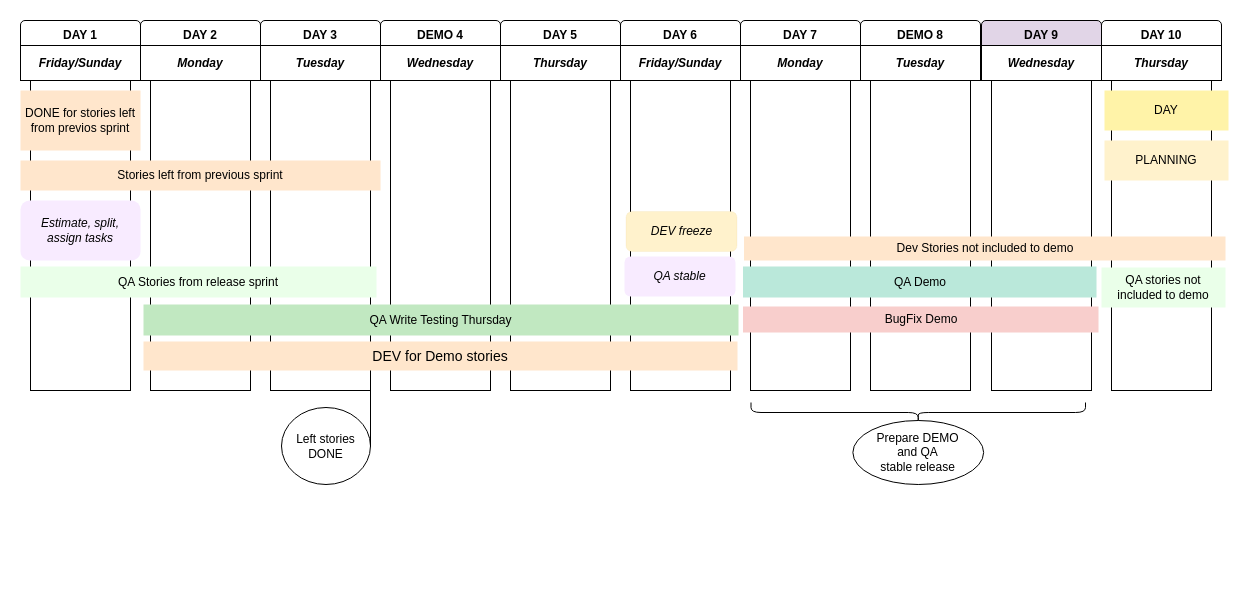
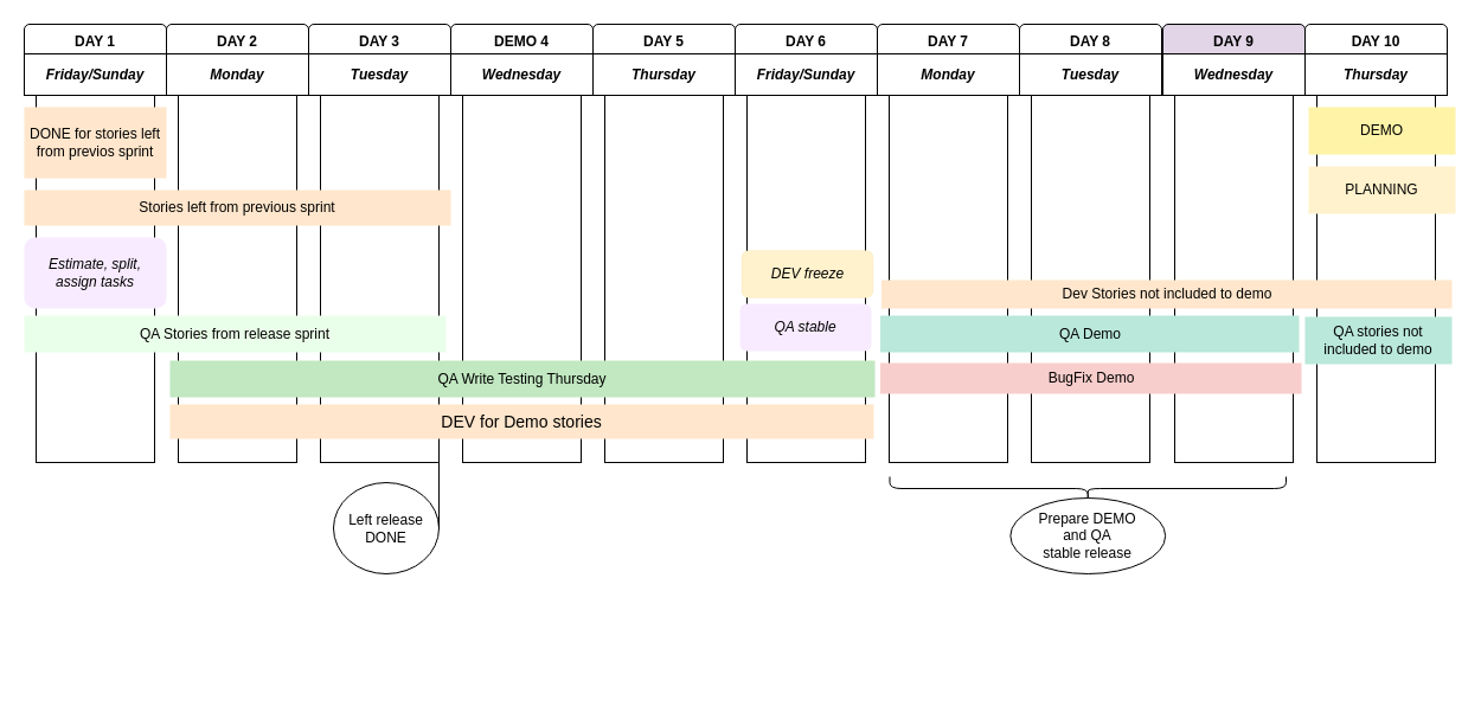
  <mxCell id="0" />
  <mxCell id="1" parent="0" />
  <mxCell id="2" value="" style="rounded=0;whiteSpace=wrap;html=1;" parent="1" vertex="1"><mxGeometry x="1111" y="80" width="100" height="310" as="geometry" /></mxCell>
  <mxCell id="3" value="" style="group" parent="1" vertex="1" connectable="0"><mxGeometry x="981" y="20" width="120" height="370" as="geometry" /></mxCell>
  <mxCell id="4" value="" style="rounded=0;whiteSpace=wrap;html=1;" parent="3" vertex="1"><mxGeometry x="10" y="60" width="100" height="310" as="geometry" /></mxCell>
  <mxCell id="5" value="" style="group" parent="3" vertex="1" connectable="0"><mxGeometry width="120" height="60" as="geometry" /></mxCell>
  <mxCell id="6" value="&lt;b&gt;DAY 9&lt;/b&gt;" style="rounded=1;whiteSpace=wrap;html=1;fillColor=#e1d5e7;" parent="5" vertex="1"><mxGeometry width="120" height="30" as="geometry" /></mxCell>
  <mxCell id="7" value="&lt;b&gt;&lt;i&gt;Wednesday&lt;/i&gt;&lt;/b&gt;" style="rounded=0;whiteSpace=wrap;html=1;" parent="5" vertex="1"><mxGeometry y="25" width="120" height="35" as="geometry" /></mxCell>
  <mxCell id="8" value="" style="rounded=0;whiteSpace=wrap;html=1;" parent="1" vertex="1"><mxGeometry x="870" y="80" width="100" height="310" as="geometry" /></mxCell>
  <mxCell id="9" value="" style="rounded=0;whiteSpace=wrap;html=1;" parent="1" vertex="1"><mxGeometry x="510" y="80" width="100" height="310" as="geometry" /></mxCell>
  <mxCell id="10" value="" style="rounded=0;whiteSpace=wrap;html=1;" parent="1" vertex="1"><mxGeometry x="390" y="80" width="100" height="310" as="geometry" /></mxCell>
  <mxCell id="11" value="" style="group" parent="1" vertex="1" connectable="0"><mxGeometry x="620" y="20" width="122" height="370" as="geometry" /></mxCell>
  <mxCell id="12" value="" style="rounded=0;whiteSpace=wrap;html=1;" parent="11" vertex="1"><mxGeometry x="10" y="60" width="100" height="310" as="geometry" /></mxCell>
  <mxCell id="13" value="" style="group" parent="11" vertex="1" connectable="0"><mxGeometry width="120" height="60" as="geometry" /></mxCell>
  <mxCell id="14" value="&lt;b&gt;DAY 6&lt;/b&gt;" style="rounded=1;whiteSpace=wrap;html=1;" parent="13" vertex="1"><mxGeometry width="120" height="30" as="geometry" /></mxCell>
  <mxCell id="15" value="&lt;b&gt;&lt;i&gt;Friday/Sunday&lt;/i&gt;&lt;/b&gt;" style="rounded=0;whiteSpace=wrap;html=1;" parent="13" vertex="1"><mxGeometry y="25" width="120" height="35" as="geometry" /></mxCell>
  <mxCell id="16" value="QA stable" style="rounded=1;whiteSpace=wrap;html=1;fillColor=#F8EBFF;strokeColor=none;align=center;gradientDirection=west;strokeWidth=0;dashed=1;dashPattern=1 4;glass=0;sketch=0;shadow=0;fontStyle=2" parent="11" vertex="1"><mxGeometry x="4" y="236" width="111" height="40" as="geometry" /></mxCell>
  <mxCell id="17" value="DEV freeze" style="rounded=1;whiteSpace=wrap;html=1;fillColor=#fff2cc;strokeColor=#d6b656;align=center;gradientDirection=west;strokeWidth=0;dashed=1;dashPattern=1 4;glass=0;sketch=0;shadow=0;fontStyle=2" vertex="1" parent="11"><mxGeometry x="5.5" y="191" width="111" height="40" as="geometry" /></mxCell>
  <mxCell id="18" value="" style="rounded=0;whiteSpace=wrap;html=1;" parent="1" vertex="1"><mxGeometry x="150" y="80" width="100" height="310" as="geometry" /></mxCell>
  <mxCell id="19" value="" style="group" parent="1" vertex="1" connectable="0"><mxGeometry x="260" y="20" width="120" height="370" as="geometry" /></mxCell>
  <mxCell id="20" value="" style="rounded=0;whiteSpace=wrap;html=1;" parent="19" vertex="1"><mxGeometry x="10" y="60" width="100" height="310" as="geometry" /></mxCell>
  <mxCell id="21" value="" style="group" parent="19" vertex="1" connectable="0"><mxGeometry width="120" height="60" as="geometry" /></mxCell>
  <mxCell id="22" value="&lt;b&gt;DAY 3&lt;/b&gt;" style="rounded=1;whiteSpace=wrap;html=1;" parent="21" vertex="1"><mxGeometry width="120" height="30" as="geometry" /></mxCell>
  <mxCell id="23" value="&lt;b&gt;&lt;i&gt;Tuesday&lt;/i&gt;&lt;/b&gt;" style="rounded=0;whiteSpace=wrap;html=1;" parent="21" vertex="1"><mxGeometry y="25" width="120" height="35" as="geometry" /></mxCell>
  <mxCell id="24" value="" style="rounded=0;whiteSpace=wrap;html=1;" parent="1" vertex="1"><mxGeometry x="30" y="80" width="100" height="310" as="geometry" /></mxCell>
  <mxCell id="25" value="" style="group" parent="1" vertex="1" connectable="0"><mxGeometry x="20" y="20" width="120" height="60" as="geometry" /></mxCell>
  <mxCell id="26" value="&lt;b&gt;DAY 1&lt;/b&gt;" style="rounded=1;whiteSpace=wrap;html=1;" parent="25" vertex="1"><mxGeometry width="120" height="30" as="geometry" /></mxCell>
  <mxCell id="27" value="&lt;b&gt;&lt;i&gt;Friday/Sunday&lt;/i&gt;&lt;/b&gt;" style="rounded=0;whiteSpace=wrap;html=1;" parent="25" vertex="1"><mxGeometry y="25" width="120" height="35" as="geometry" /></mxCell>
  <mxCell id="28" value="DONE for stories left from previos sprint" style="rounded=0;whiteSpace=wrap;html=1;fillColor=#ffe6cc;strokeColor=none;" parent="1" vertex="1"><mxGeometry x="20" y="90" width="120" height="60" as="geometry" /></mxCell>
  <mxCell id="29" value="Stories left from previous sprint" style="rounded=0;whiteSpace=wrap;html=1;fillColor=#ffe6cc;strokeColor=none;align=center;gradientDirection=west;strokeWidth=0;dashed=1;dashPattern=1 4;" parent="1" vertex="1"><mxGeometry x="20" y="160" width="360" height="30" as="geometry" /></mxCell>
  <mxCell id="30" value="Estimate, split, &lt;br&gt;assign tasks" style="rounded=1;whiteSpace=wrap;html=1;fillColor=#F8EBFF;strokeColor=none;fontStyle=2" parent="1" vertex="1"><mxGeometry x="20" y="200" width="120" height="60" as="geometry" /></mxCell>
  <mxCell id="31" value="" style="group" parent="1" vertex="1" connectable="0"><mxGeometry x="140" y="20" width="120" height="60" as="geometry" /></mxCell>
  <mxCell id="32" value="&lt;b&gt;DAY 2&lt;/b&gt;" style="rounded=1;whiteSpace=wrap;html=1;" parent="31" vertex="1"><mxGeometry width="120" height="30" as="geometry" /></mxCell>
  <mxCell id="33" value="&lt;b&gt;&lt;i&gt;Monday&lt;/i&gt;&lt;/b&gt;" style="rounded=0;whiteSpace=wrap;html=1;" parent="31" vertex="1"><mxGeometry y="25" width="120" height="35" as="geometry" /></mxCell>
  <mxCell id="34" value="QA Stories from release sprint" style="rounded=0;whiteSpace=wrap;html=1;fillColor=#EAFFE9;strokeColor=none;" parent="1" vertex="1"><mxGeometry x="20" y="266" width="356" height="31" as="geometry" /></mxCell>
  <mxCell id="35" value="" style="group" parent="1" vertex="1" connectable="0"><mxGeometry x="380" y="20" width="120" height="60" as="geometry" /></mxCell>
  <mxCell id="36" value="&lt;b&gt;DEMO 4&lt;/b&gt;" style="rounded=1;whiteSpace=wrap;html=1;" parent="35" vertex="1"><mxGeometry width="120" height="30" as="geometry" /></mxCell>
  <mxCell id="37" value="&lt;b&gt;&lt;i&gt;Wednesday&lt;/i&gt;&lt;/b&gt;" style="rounded=0;whiteSpace=wrap;html=1;" parent="35" vertex="1"><mxGeometry y="25" width="120" height="35" as="geometry" /></mxCell>
  <mxCell id="38" value="&lt;font style=&quot;font-size: 14px&quot;&gt;DEV for Demo stories&lt;/font&gt;" style="rounded=0;whiteSpace=wrap;html=1;fillColor=#ffe6cc;strokeColor=none;" parent="1" vertex="1"><mxGeometry x="143" y="341" width="594" height="29" as="geometry" /></mxCell>
  <mxCell id="39" value="" style="group" parent="1" vertex="1" connectable="0"><mxGeometry x="500" y="20" width="120" height="60" as="geometry" /></mxCell>
  <mxCell id="40" value="&lt;b&gt;DAY 5&lt;/b&gt;" style="rounded=1;whiteSpace=wrap;html=1;" parent="39" vertex="1"><mxGeometry width="120" height="30" as="geometry" /></mxCell>
  <mxCell id="41" value="&lt;b&gt;&lt;i&gt;Thursday&lt;/i&gt;&lt;/b&gt;" style="rounded=0;whiteSpace=wrap;html=1;" parent="39" vertex="1"><mxGeometry y="25" width="120" height="35" as="geometry" /></mxCell>
  <mxCell id="42" value="QA Write Testing Thursday" style="rounded=0;whiteSpace=wrap;html=1;fillColor=#C1E8C1;strokeColor=none;" parent="1" vertex="1"><mxGeometry x="143" y="304" width="595" height="31" as="geometry" /></mxCell>
  <mxCell id="43" value="" style="group" parent="1" vertex="1" connectable="0"><mxGeometry x="860" y="20" width="120" height="60" as="geometry" /></mxCell>
- <mxCell id="44" value="&lt;b&gt;DEMO 8&lt;/b&gt;" style="rounded=1;whiteSpace=wrap;html=1;" parent="43" vertex="1"><mxGeometry width="120" height="30" as="geometry" /></mxCell>
+ <mxCell id="44" value="&lt;b&gt;DAY 8&lt;/b&gt;" style="rounded=1;whiteSpace=wrap;html=1;" parent="43" vertex="1"><mxGeometry width="120" height="30" as="geometry" /></mxCell>
  <mxCell id="45" value="&lt;b&gt;&lt;i&gt;Tuesday&lt;/i&gt;&lt;/b&gt;" style="rounded=0;whiteSpace=wrap;html=1;" parent="43" vertex="1"><mxGeometry y="25" width="120" height="35" as="geometry" /></mxCell>
  <mxCell id="46" value="" style="rounded=0;whiteSpace=wrap;html=1;" parent="1" vertex="1"><mxGeometry x="750" y="80" width="100" height="310" as="geometry" /></mxCell>
  <mxCell id="47" value="" style="group" parent="1" vertex="1" connectable="0"><mxGeometry x="740" y="20" width="120" height="60" as="geometry" /></mxCell>
  <mxCell id="48" value="&lt;b&gt;DAY 7&lt;/b&gt;" style="rounded=1;whiteSpace=wrap;html=1;" parent="47" vertex="1"><mxGeometry width="120" height="30" as="geometry" /></mxCell>
  <mxCell id="49" value="&lt;b&gt;&lt;i&gt;Monday&lt;/i&gt;&lt;/b&gt;" style="rounded=0;whiteSpace=wrap;html=1;" parent="47" vertex="1"><mxGeometry y="25" width="120" height="35" as="geometry" /></mxCell>
  <mxCell id="50" value="BugFix Demo" style="rounded=0;whiteSpace=wrap;html=1;fillColor=#f8cecc;strokeColor=none;align=center;gradientDirection=west;strokeWidth=0;dashed=1;dashPattern=1 4;" parent="1" vertex="1"><mxGeometry x="742.5" y="306" width="355.5" height="26" as="geometry" /></mxCell>
  <mxCell id="51" value="Dev Stories not included to demo" style="rounded=0;whiteSpace=wrap;html=1;fillColor=#ffe6cc;strokeColor=none;align=center;gradientDirection=west;strokeWidth=0;dashed=1;dashPattern=1 4;" parent="1" vertex="1"><mxGeometry x="743.5" y="236" width="481.5" height="24" as="geometry" /></mxCell>
  <mxCell id="52" value="QA Demo" style="rounded=0;whiteSpace=wrap;html=1;fillColor=#BAE8DA;strokeColor=none;" parent="1" vertex="1"><mxGeometry x="742.5" y="266" width="353.5" height="31" as="geometry" /></mxCell>
  <mxCell id="53" value="" style="group" parent="1" vertex="1" connectable="0"><mxGeometry x="1101" y="20" width="120" height="60" as="geometry" /></mxCell>
  <mxCell id="54" value="&lt;b&gt;DAY 10&lt;/b&gt;" style="rounded=1;whiteSpace=wrap;html=1;" parent="53" vertex="1"><mxGeometry width="120" height="30" as="geometry" /></mxCell>
  <mxCell id="55" value="&lt;b&gt;&lt;i&gt;Thursday&lt;/i&gt;&lt;/b&gt;" style="rounded=0;whiteSpace=wrap;html=1;" parent="53" vertex="1"><mxGeometry y="25" width="120" height="35" as="geometry" /></mxCell>
- <mxCell id="56" value="QA stories not included to demo" style="rounded=0;whiteSpace=wrap;html=1;fillColor=#EAFFE9;strokeColor=none;align=center;gradientDirection=west;strokeWidth=0;dashed=1;dashPattern=1 4;" parent="1" vertex="1"><mxGeometry x="1101" y="267" width="124" height="40" as="geometry" /></mxCell>
- <mxCell id="57" value="DAY" style="rounded=0;whiteSpace=wrap;html=1;fillColor=#FFF3A8;strokeColor=none;align=center;gradientDirection=west;strokeWidth=0;dashed=1;dashPattern=1 4;" parent="1" vertex="1"><mxGeometry x="1104" y="90" width="124" height="40" as="geometry" /></mxCell>
+ <mxCell id="56" value="QA stories not included to demo" style="rounded=0;whiteSpace=wrap;html=1;fillColor=#bae8da;strokeColor=none;align=center;gradientDirection=west;strokeWidth=0;dashed=1;dashPattern=1 4;" parent="1" vertex="1"><mxGeometry x="1101" y="267" width="124" height="40" as="geometry" /></mxCell>
+ <mxCell id="57" value="DEMO" style="rounded=0;whiteSpace=wrap;html=1;fillColor=#FFF3A8;strokeColor=none;align=center;gradientDirection=west;strokeWidth=0;dashed=1;dashPattern=1 4;" parent="1" vertex="1"><mxGeometry x="1104" y="90" width="124" height="40" as="geometry" /></mxCell>
  <mxCell id="58" value="PLANNING" style="rounded=0;whiteSpace=wrap;html=1;fillColor=#fff2cc;strokeColor=none;align=center;gradientDirection=west;strokeWidth=0;dashed=1;dashPattern=1 4;" parent="1" vertex="1"><mxGeometry x="1104" y="140" width="124" height="40" as="geometry" /></mxCell>
  <mxCell id="59" value="" style="group" parent="1" vertex="1" connectable="0"><mxGeometry x="750.5" y="402" width="334.5" height="82" as="geometry" /></mxCell>
  <mxCell id="60" value="" style="shape=curlyBracket;whiteSpace=wrap;html=1;rounded=1;fillColor=#FFF3A8;gradientColor=none;rotation=-90;" parent="59" vertex="1"><mxGeometry x="157.25" y="-157.25" width="20" height="334.5" as="geometry" /></mxCell>
  <mxCell id="61" value="Prepare DEMO &lt;br&gt;and QA &lt;br&gt;stable release" style="ellipse;whiteSpace=wrap;html=1;rounded=1;" parent="59" vertex="1"><mxGeometry x="101.875" y="18" width="130.75" height="64" as="geometry" /></mxCell>
- <mxCell id="62" value="Left stories&lt;br&gt;DONE" style="ellipse;whiteSpace=wrap;html=1;rounded=1;" parent="1" vertex="1"><mxGeometry x="281" y="407" width="89" height="77" as="geometry" /></mxCell>
+ <mxCell id="62" value="Left release&lt;br&gt;DONE" style="ellipse;whiteSpace=wrap;html=1;rounded=1;" parent="1" vertex="1"><mxGeometry x="281" y="407" width="89" height="77" as="geometry" /></mxCell>
  <mxCell id="63" value="" style="endArrow=none;html=1;rounded=0;exitX=1;exitY=1;exitDx=0;exitDy=0;" parent="1" source="20" edge="1"><mxGeometry width="50" height="50" relative="1" as="geometry"><mxPoint x="374" y="359" as="sourcePoint" /><mxPoint x="370" y="446" as="targetPoint" /></mxGeometry></mxCell>
